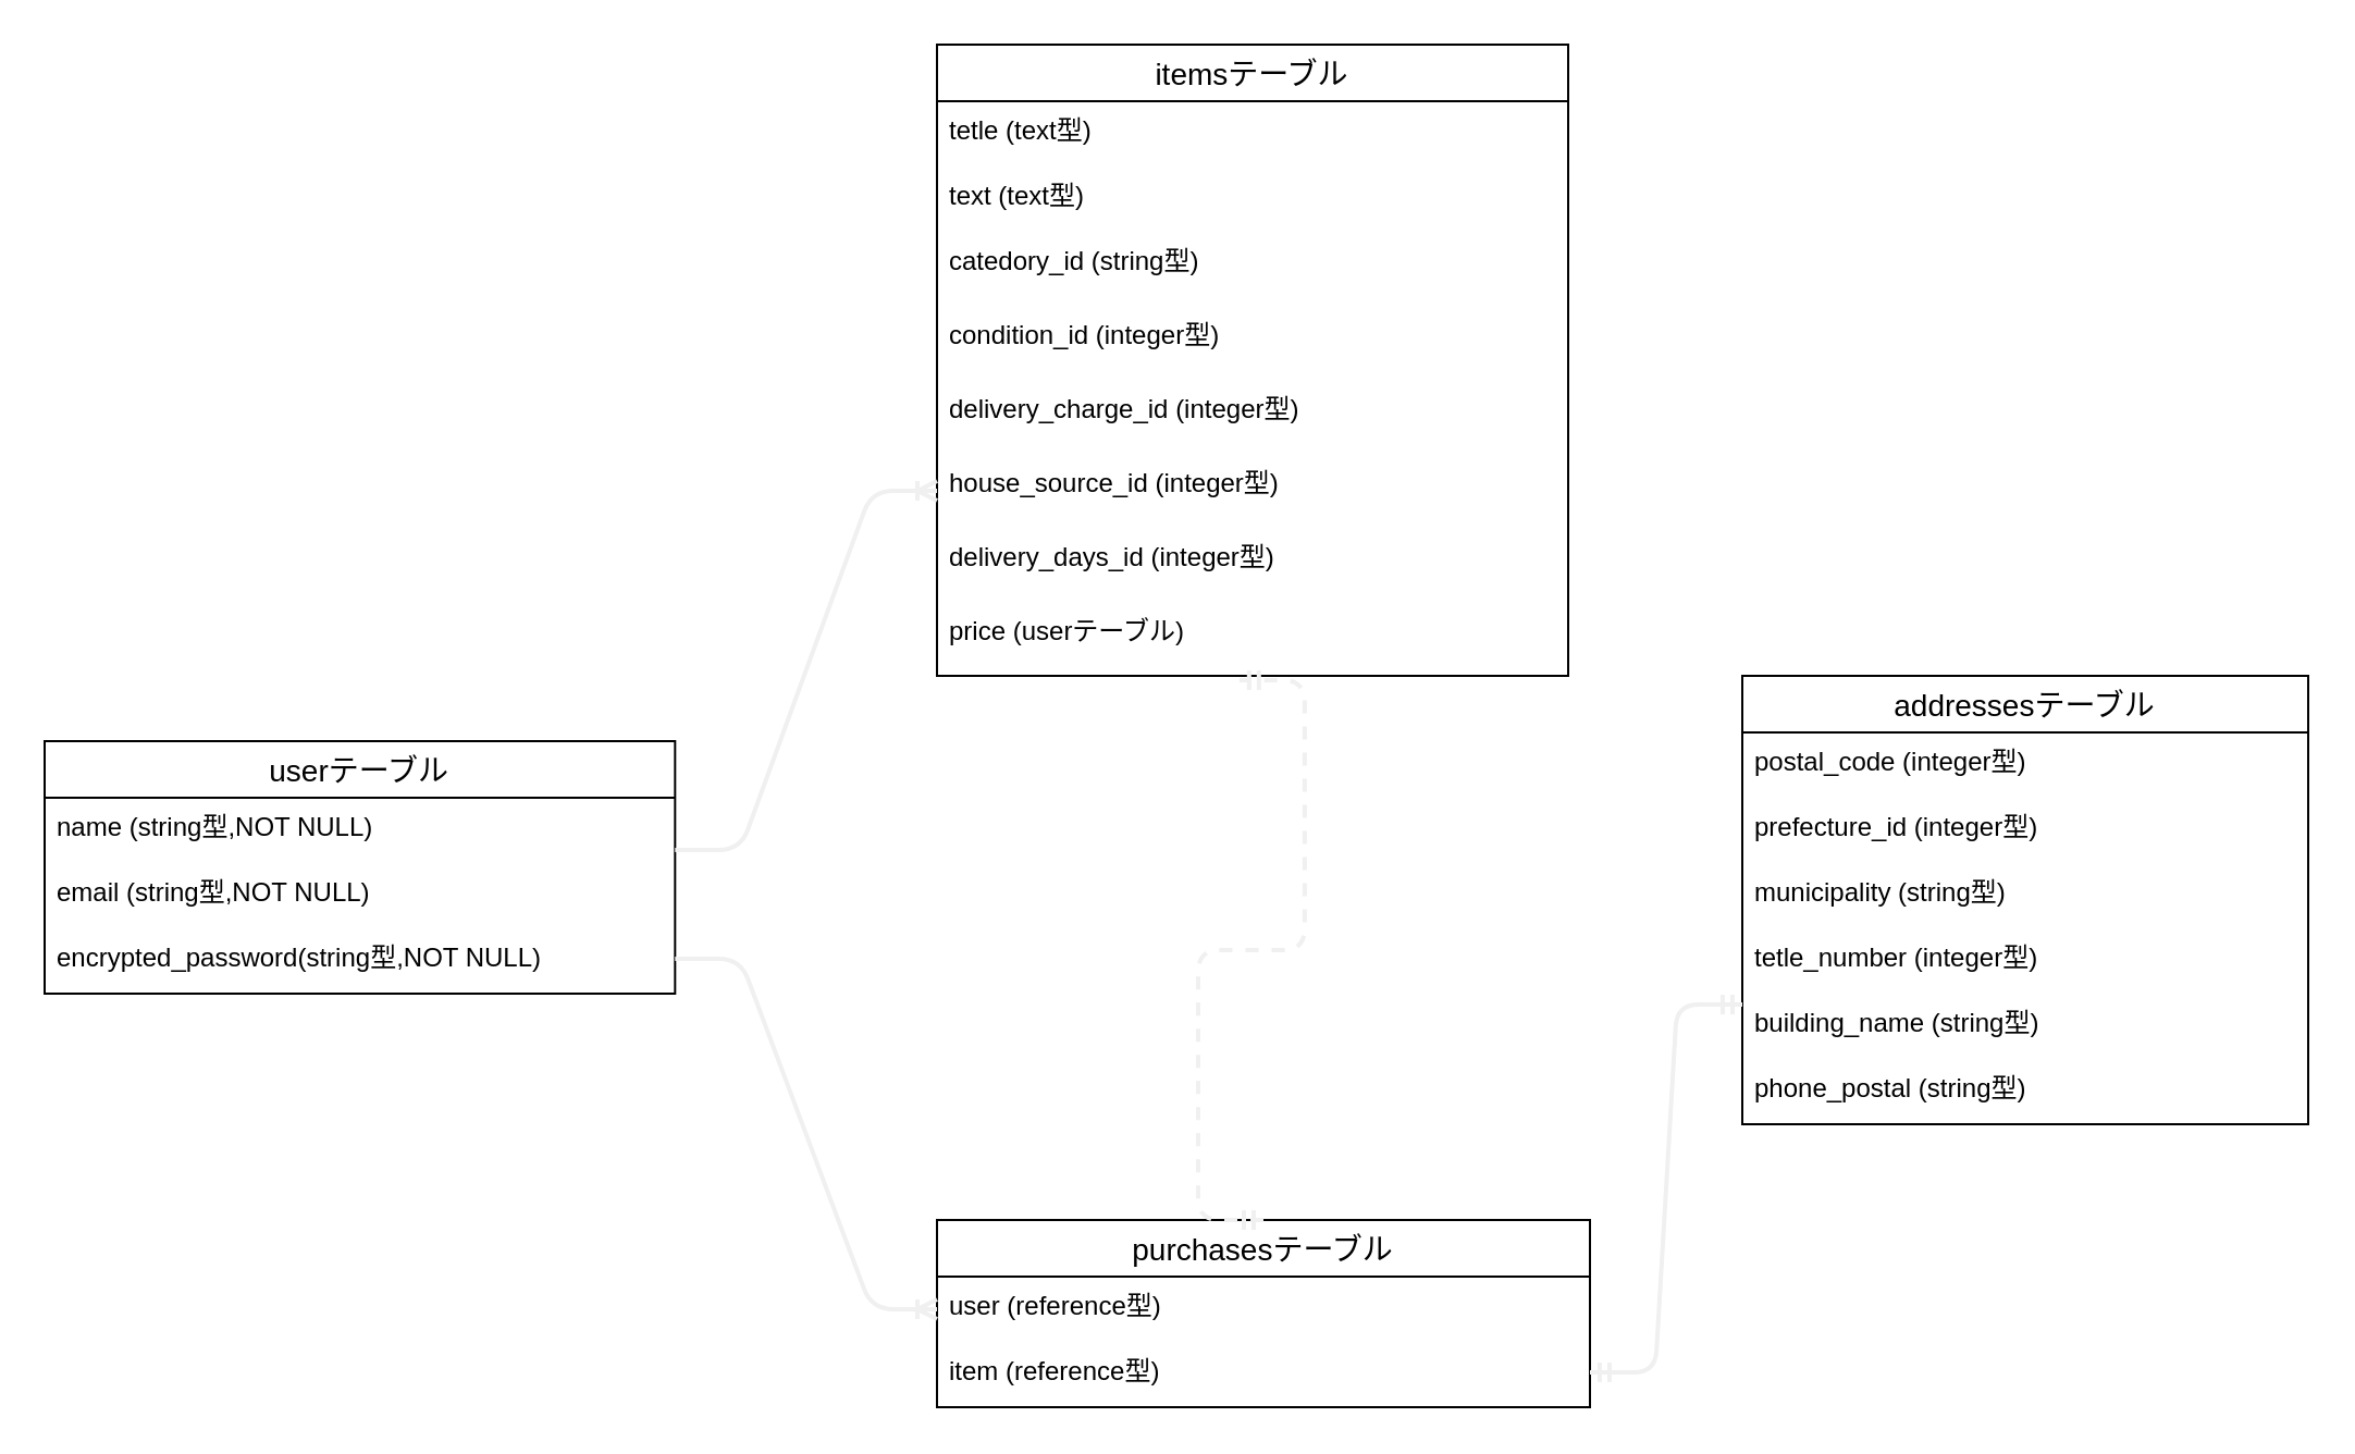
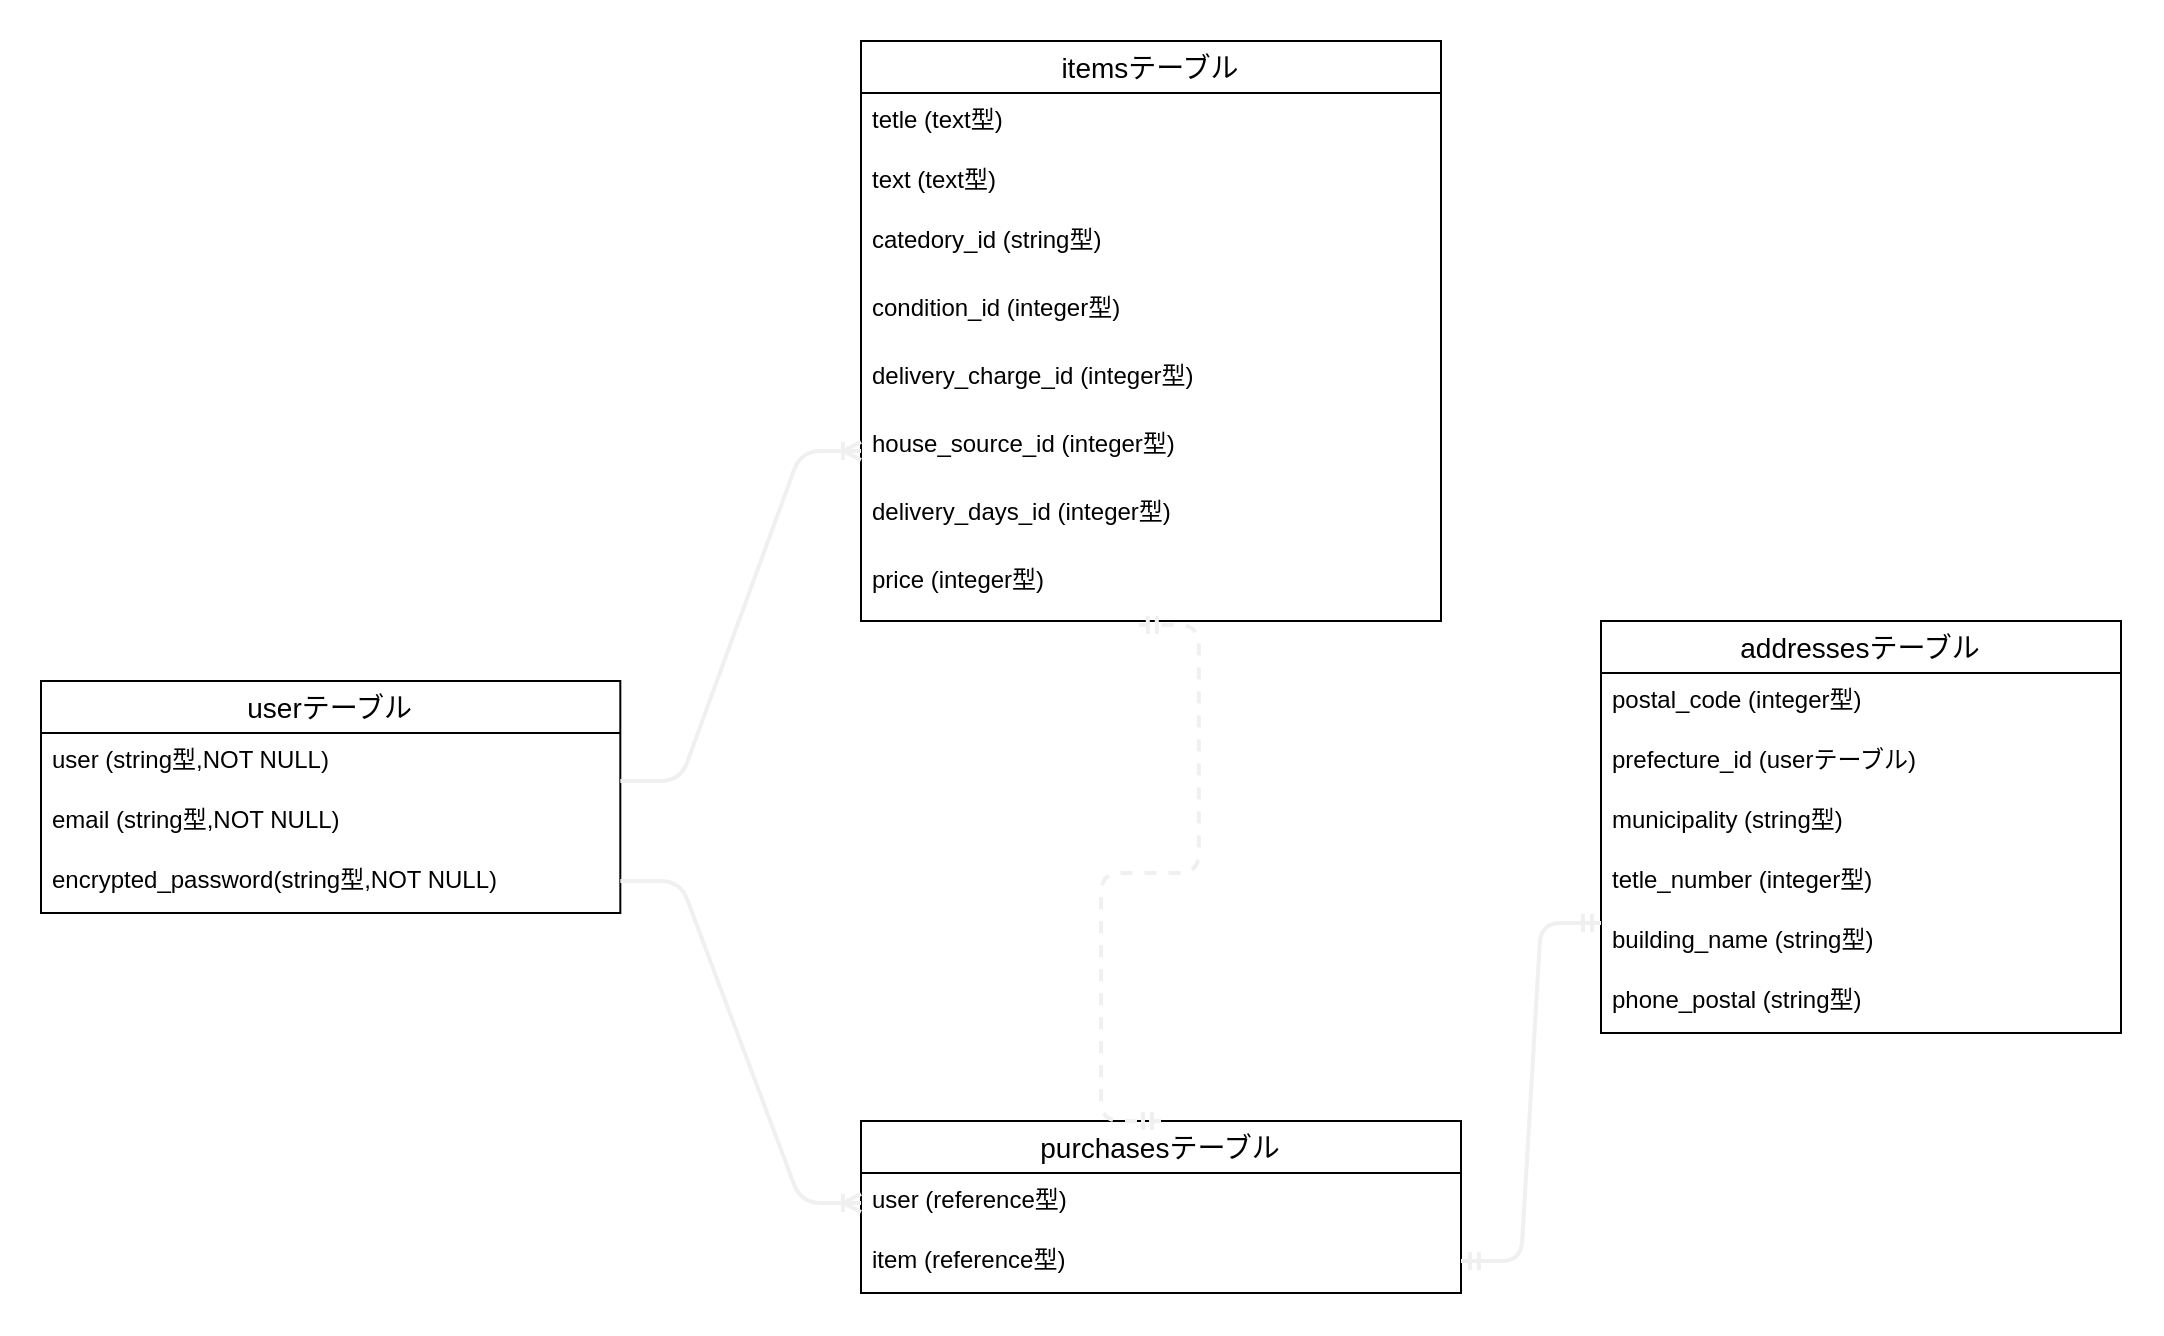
  <mxCell id="0" />
  <mxCell id="1" parent="0" />
  <mxCell id="2" value="userテーブル" style="swimlane;fontStyle=0;childLayout=stackLayout;horizontal=1;startSize=26;horizontalStack=0;resizeParent=1;resizeParentMax=0;resizeLast=0;collapsible=1;marginBottom=0;align=center;fontSize=14;" vertex="1" parent="1"><mxGeometry x="20" y="340" width="289.66" height="116" as="geometry"><mxRectangle x="-40" y="80" width="110" height="26" as="alternateBounds" /></mxGeometry></mxCell>
- <mxCell id="3" value="name (string型,NOT NULL)" style="text;strokeColor=none;fillColor=none;spacingLeft=4;spacingRight=4;overflow=hidden;rotatable=0;points=[[0,0.5],[1,0.5]];portConstraint=eastwest;fontSize=12;" vertex="1" parent="2"><mxGeometry y="26" width="289.66" height="30" as="geometry" /></mxCell>
+ <mxCell id="3" value="user (string型,NOT NULL)" style="text;strokeColor=none;fillColor=none;spacingLeft=4;spacingRight=4;overflow=hidden;rotatable=0;points=[[0,0.5],[1,0.5]];portConstraint=eastwest;fontSize=12;" vertex="1" parent="2"><mxGeometry y="26" width="289.66" height="30" as="geometry" /></mxCell>
  <mxCell id="4" value="email (string型,NOT NULL)" style="text;strokeColor=none;fillColor=none;spacingLeft=4;spacingRight=4;overflow=hidden;rotatable=0;points=[[0,0.5],[1,0.5]];portConstraint=eastwest;fontSize=12;" vertex="1" parent="2"><mxGeometry y="56" width="289.66" height="30" as="geometry" /></mxCell>
  <mxCell id="5" value="encrypted_password(string型,NOT NULL)" style="text;strokeColor=none;fillColor=none;spacingLeft=4;spacingRight=4;overflow=hidden;rotatable=0;points=[[0,0.5],[1,0.5]];portConstraint=eastwest;fontSize=12;" vertex="1" parent="2"><mxGeometry y="86" width="289.66" height="30" as="geometry" /></mxCell>
  <mxCell id="6" value="itemsテーブル" style="swimlane;fontStyle=0;childLayout=stackLayout;horizontal=1;startSize=26;horizontalStack=0;resizeParent=1;resizeParentMax=0;resizeLast=0;collapsible=1;marginBottom=0;align=center;fontSize=14;" vertex="1" parent="1"><mxGeometry x="430" y="20" width="290" height="290" as="geometry" /></mxCell>
  <mxCell id="7" value="tetle (text型)" style="text;strokeColor=none;fillColor=none;spacingLeft=4;spacingRight=4;overflow=hidden;rotatable=0;points=[[0,0.5],[1,0.5]];portConstraint=eastwest;fontSize=12;" vertex="1" parent="6"><mxGeometry y="26" width="290" height="30" as="geometry" /></mxCell>
  <mxCell id="8" value="text (text型)" style="text;strokeColor=none;fillColor=none;spacingLeft=4;spacingRight=4;overflow=hidden;rotatable=0;points=[[0,0.5],[1,0.5]];portConstraint=eastwest;fontSize=12;" vertex="1" parent="6"><mxGeometry y="56" width="290" height="30" as="geometry" /></mxCell>
  <mxCell id="9" value="catedory_id (string型)" style="text;strokeColor=none;fillColor=none;spacingLeft=4;spacingRight=4;overflow=hidden;rotatable=0;points=[[0,0.5],[1,0.5]];portConstraint=eastwest;fontSize=12;" vertex="1" parent="6"><mxGeometry y="86" width="290" height="34" as="geometry" /></mxCell>
  <mxCell id="10" value="condition_id (integer型)" style="text;strokeColor=none;fillColor=none;spacingLeft=4;spacingRight=4;overflow=hidden;rotatable=0;points=[[0,0.5],[1,0.5]];portConstraint=eastwest;fontSize=12;" vertex="1" parent="6"><mxGeometry y="120" width="290" height="34" as="geometry" /></mxCell>
  <mxCell id="11" value="delivery_charge_id (integer型)" style="text;strokeColor=none;fillColor=none;spacingLeft=4;spacingRight=4;overflow=hidden;rotatable=0;points=[[0,0.5],[1,0.5]];portConstraint=eastwest;fontSize=12;" vertex="1" parent="6"><mxGeometry y="154" width="290" height="34" as="geometry" /></mxCell>
  <mxCell id="12" value="house_source_id (integer型)" style="text;strokeColor=none;fillColor=none;spacingLeft=4;spacingRight=4;overflow=hidden;rotatable=0;points=[[0,0.5],[1,0.5]];portConstraint=eastwest;fontSize=12;" vertex="1" parent="6"><mxGeometry y="188" width="290" height="34" as="geometry" /></mxCell>
  <mxCell id="13" value="delivery_days_id (integer型)" style="text;strokeColor=none;fillColor=none;spacingLeft=4;spacingRight=4;overflow=hidden;rotatable=0;points=[[0,0.5],[1,0.5]];portConstraint=eastwest;fontSize=12;" vertex="1" parent="6"><mxGeometry y="222" width="290" height="34" as="geometry" /></mxCell>
- <mxCell id="14" value="price (userテーブル)" style="text;strokeColor=none;fillColor=none;spacingLeft=4;spacingRight=4;overflow=hidden;rotatable=0;points=[[0,0.5],[1,0.5]];portConstraint=eastwest;fontSize=12;" vertex="1" parent="6"><mxGeometry y="256" width="290" height="34" as="geometry" /></mxCell>
+ <mxCell id="14" value="price (integer型)" style="text;strokeColor=none;fillColor=none;spacingLeft=4;spacingRight=4;overflow=hidden;rotatable=0;points=[[0,0.5],[1,0.5]];portConstraint=eastwest;fontSize=12;" vertex="1" parent="6"><mxGeometry y="256" width="290" height="34" as="geometry" /></mxCell>
  <mxCell id="15" value="purchasesテーブル" style="swimlane;fontStyle=0;childLayout=stackLayout;horizontal=1;startSize=26;horizontalStack=0;resizeParent=1;resizeParentMax=0;resizeLast=0;collapsible=1;marginBottom=0;align=center;fontSize=14;" vertex="1" parent="1"><mxGeometry x="430" y="560" width="300" height="86" as="geometry" /></mxCell>
  <mxCell id="16" value="user (reference型)" style="text;strokeColor=none;fillColor=none;spacingLeft=4;spacingRight=4;overflow=hidden;rotatable=0;points=[[0,0.5],[1,0.5]];portConstraint=eastwest;fontSize=12;" vertex="1" parent="15"><mxGeometry y="26" width="300" height="30" as="geometry" /></mxCell>
  <mxCell id="17" value="item (reference型)" style="text;strokeColor=none;fillColor=none;spacingLeft=4;spacingRight=4;overflow=hidden;rotatable=0;points=[[0,0.5],[1,0.5]];portConstraint=eastwest;fontSize=12;" vertex="1" parent="15"><mxGeometry y="56" width="300" height="30" as="geometry" /></mxCell>
  <mxCell id="18" value="addressesテーブル" style="swimlane;fontStyle=0;childLayout=stackLayout;horizontal=1;startSize=26;horizontalStack=0;resizeParent=1;resizeParentMax=0;resizeLast=0;collapsible=1;marginBottom=0;align=center;fontSize=14;" vertex="1" parent="1"><mxGeometry x="800" y="310" width="260" height="206" as="geometry" /></mxCell>
  <mxCell id="19" value="postal_code (integer型)" style="text;strokeColor=none;fillColor=none;spacingLeft=4;spacingRight=4;overflow=hidden;rotatable=0;points=[[0,0.5],[1,0.5]];portConstraint=eastwest;fontSize=12;" vertex="1" parent="18"><mxGeometry y="26" width="260" height="30" as="geometry" /></mxCell>
- <mxCell id="20" value="prefecture_id (integer型)" style="text;strokeColor=none;fillColor=none;spacingLeft=4;spacingRight=4;overflow=hidden;rotatable=0;points=[[0,0.5],[1,0.5]];portConstraint=eastwest;fontSize=12;" vertex="1" parent="18"><mxGeometry y="56" width="260" height="30" as="geometry" /></mxCell>
+ <mxCell id="20" value="prefecture_id (userテーブル)" style="text;strokeColor=none;fillColor=none;spacingLeft=4;spacingRight=4;overflow=hidden;rotatable=0;points=[[0,0.5],[1,0.5]];portConstraint=eastwest;fontSize=12;" vertex="1" parent="18"><mxGeometry y="56" width="260" height="30" as="geometry" /></mxCell>
  <mxCell id="21" value="municipality (string型)" style="text;strokeColor=none;fillColor=none;spacingLeft=4;spacingRight=4;overflow=hidden;rotatable=0;points=[[0,0.5],[1,0.5]];portConstraint=eastwest;fontSize=12;" vertex="1" parent="18"><mxGeometry y="86" width="260" height="30" as="geometry" /></mxCell>
  <mxCell id="22" value="tetle_number (integer型)" style="text;strokeColor=none;fillColor=none;spacingLeft=4;spacingRight=4;overflow=hidden;rotatable=0;points=[[0,0.5],[1,0.5]];portConstraint=eastwest;fontSize=12;" vertex="1" parent="18"><mxGeometry y="116" width="260" height="30" as="geometry" /></mxCell>
  <mxCell id="23" value="building_name (string型)" style="text;strokeColor=none;fillColor=none;spacingLeft=4;spacingRight=4;overflow=hidden;rotatable=0;points=[[0,0.5],[1,0.5]];portConstraint=eastwest;fontSize=12;" vertex="1" parent="18"><mxGeometry y="146" width="260" height="30" as="geometry" /></mxCell>
  <mxCell id="24" value="phone_postal (string型)" style="text;strokeColor=none;fillColor=none;spacingLeft=4;spacingRight=4;overflow=hidden;rotatable=0;points=[[0,0.5],[1,0.5]];portConstraint=eastwest;fontSize=12;" vertex="1" parent="18"><mxGeometry y="176" width="260" height="30" as="geometry" /></mxCell>
  <mxCell id="25" value="" style="edgeStyle=entityRelationEdgeStyle;fontSize=12;html=1;endArrow=ERoneToMany;strokeColor=#f0f0f0;strokeWidth=2;entryX=0;entryY=0.5;entryDx=0;entryDy=0;" edge="1" parent="1" target="12"><mxGeometry width="100" height="100" relative="1" as="geometry"><mxPoint x="309.66" y="390" as="sourcePoint" /><mxPoint x="420" y="225" as="targetPoint" /></mxGeometry></mxCell>
  <mxCell id="26" value="" style="edgeStyle=entityRelationEdgeStyle;fontSize=12;html=1;endArrow=ERoneToMany;strokeColor=#f0f0f0;strokeWidth=2;entryX=0;entryY=0.5;entryDx=0;entryDy=0;" edge="1" parent="1" target="16"><mxGeometry width="100" height="100" relative="1" as="geometry"><mxPoint x="309.66" y="440" as="sourcePoint" /><mxPoint x="409.66" y="340" as="targetPoint" /></mxGeometry></mxCell>
  <mxCell id="27" value="" style="edgeStyle=entityRelationEdgeStyle;fontSize=12;html=1;endArrow=ERmandOne;startArrow=ERmandOne;strokeColor=#f0f0f0;strokeWidth=2;entryX=0;entryY=0.167;entryDx=0;entryDy=0;entryPerimeter=0;" edge="1" parent="1" target="23"><mxGeometry width="100" height="100" relative="1" as="geometry"><mxPoint x="730" y="630" as="sourcePoint" /><mxPoint x="870" y="634" as="targetPoint" /></mxGeometry></mxCell>
  <mxCell id="28" value="" style="edgeStyle=entityRelationEdgeStyle;fontSize=12;html=1;endArrow=ERmandOne;startArrow=ERmandOne;strokeColor=#f0f0f0;strokeWidth=2;exitX=0.5;exitY=0;exitDx=0;exitDy=0;entryX=0.479;entryY=1.059;entryDx=0;entryDy=0;entryPerimeter=0;dashed=1;" edge="1" parent="1" source="15" target="14"><mxGeometry width="100" height="100" relative="1" as="geometry"><mxPoint x="510" y="460" as="sourcePoint" /><mxPoint x="573" y="312" as="targetPoint" /></mxGeometry></mxCell>
